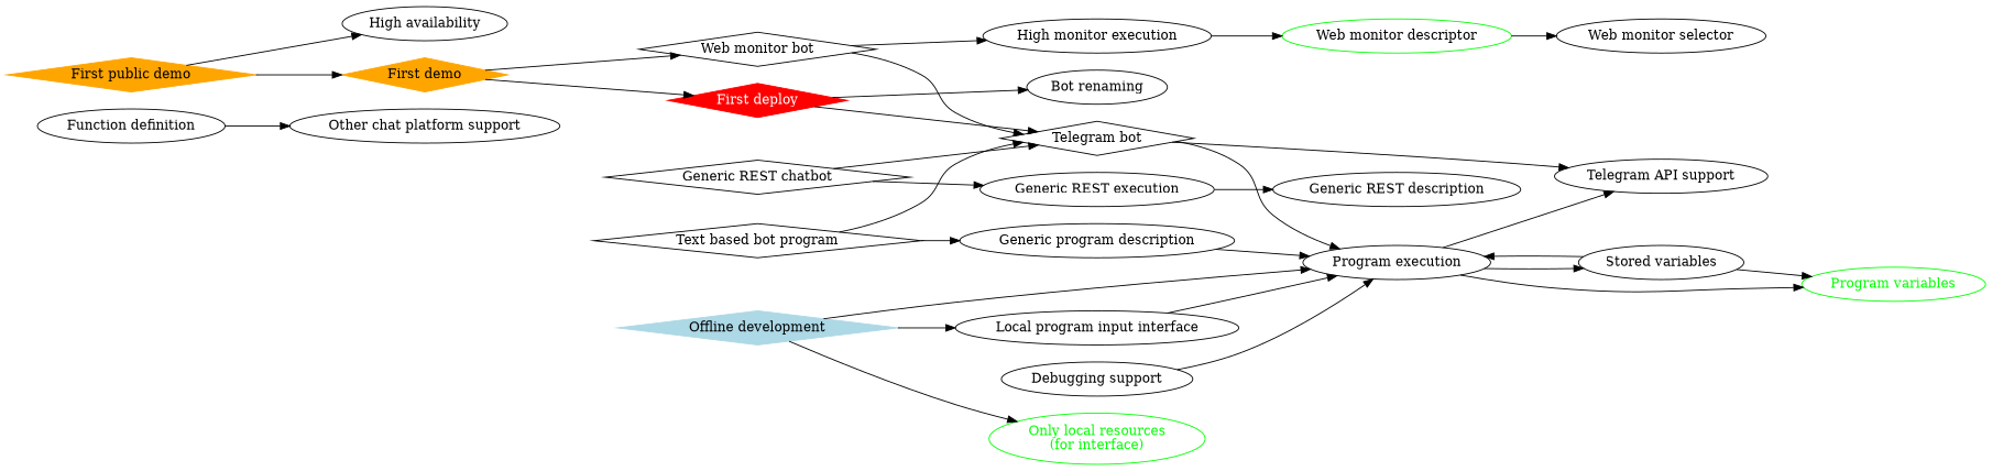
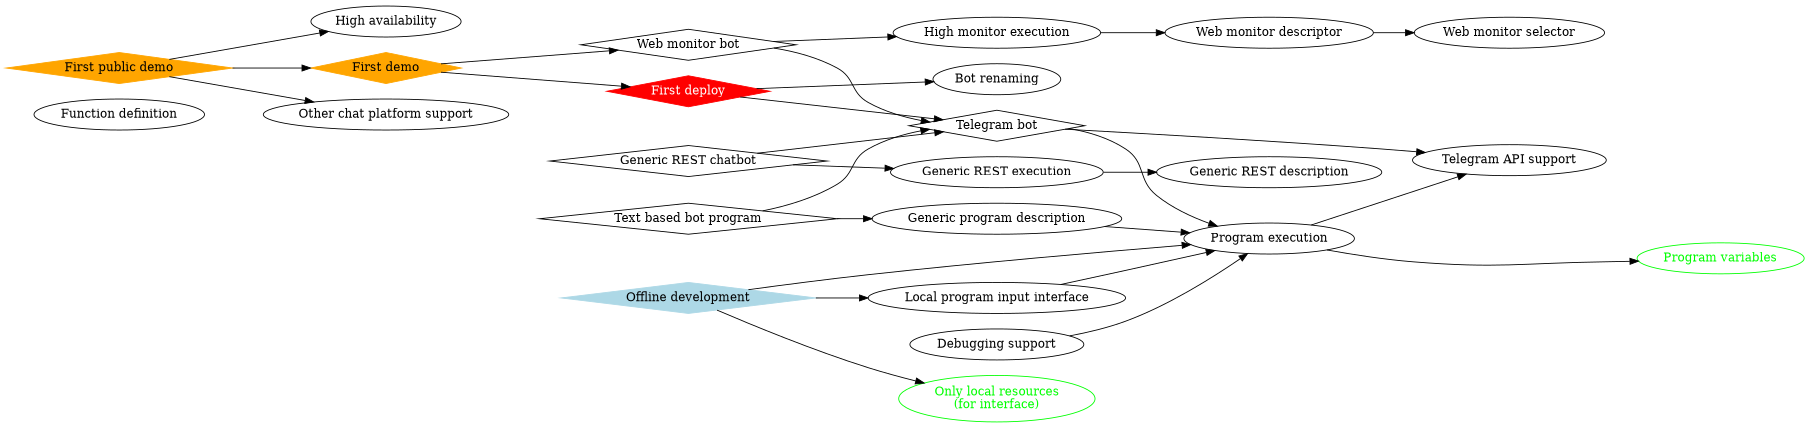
  digraph {
    rankdir=LR
    n1 [label="Telegram bot" shape=diamond]
    n2 [label="Program execution"]
    n3 [label="Telegram API support"]
    n4 [color=green fontcolor=green label="Program variables"]
-   n5 [label="Stored variables"]
    n6 [color=red fontcolor=white label="First deploy" shape=diamond style=filled]
    n7 [label="Bot renaming"]
    n8 [label="Web monitor bot" shape=diamond]
    n9 [label="High monitor execution"]
-   n10 [label="Web monitor descriptor" color=green]
+   n10 [label="Web monitor descriptor"]
    n11 [color=orange label="First demo" shape=diamond style=filled]
    n12 [color=orange label="First public demo" shape=diamond style=filled]
    n13 [label="High availability"]
    n14 [label="Other chat platform support"]
    n15 [label="Generic REST chatbot" shape=diamond]
    n16 [label="Generic REST execution"]
    n17 [label="Generic REST description"]
    n18 [label="Text based bot program" shape=diamond]
    n19 [label="Generic program description"]
    n20 [color=lightblue label="Offline development" shape=diamond style=filled]
    n21 [color=green fontcolor=green label="Only local resources\n(for interface)"]
    n22 [label="Local program input interface"]
    n23 [label="Debugging support"]
    n24 [label="Function definition"]
    n25 [label="Web monitor selector"]
    n1 -> n2
    n1 -> n3
    n2 -> n3
    n2 -> n4
-   n2 -> n5
-   n5 -> n2
-   n5 -> n4
    n6 -> n1
    n6 -> n7
    n8 -> n1
    n8 -> n9
    n9 -> n10
    n10 -> n25
    n11 -> n6
    n11 -> n8
    n12 -> n11
    n12 -> n13
-   n24 -> n14
+   n12 -> n14
    n15 -> n1
    n15 -> n16
    n16 -> n17
    n18 -> n1
    n18 -> n19
    n19 -> n2
    n20 -> n2
    n20 -> n21
    n20 -> n22
    n22 -> n2
    n23 -> n2
  }
